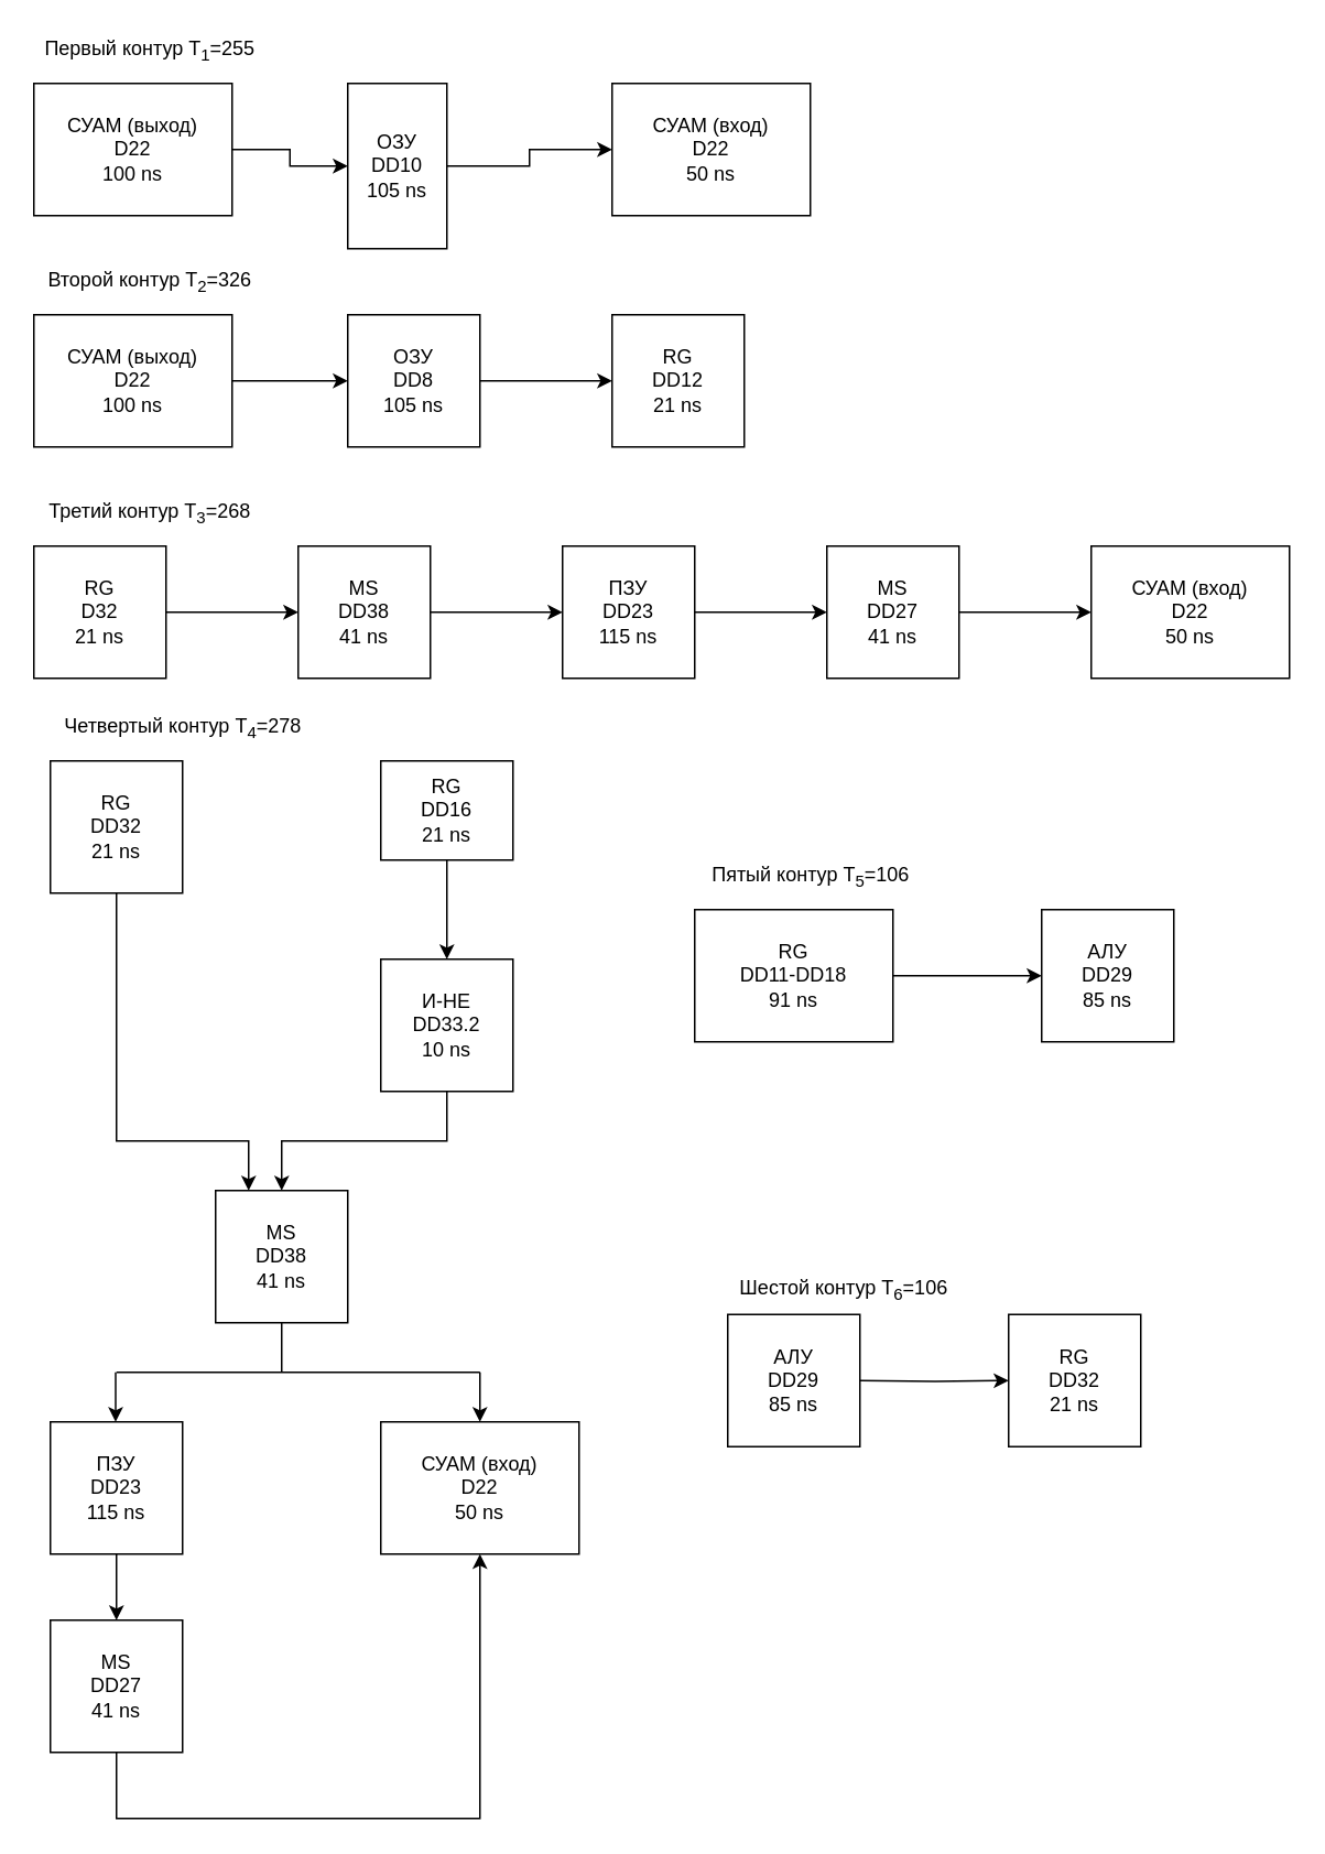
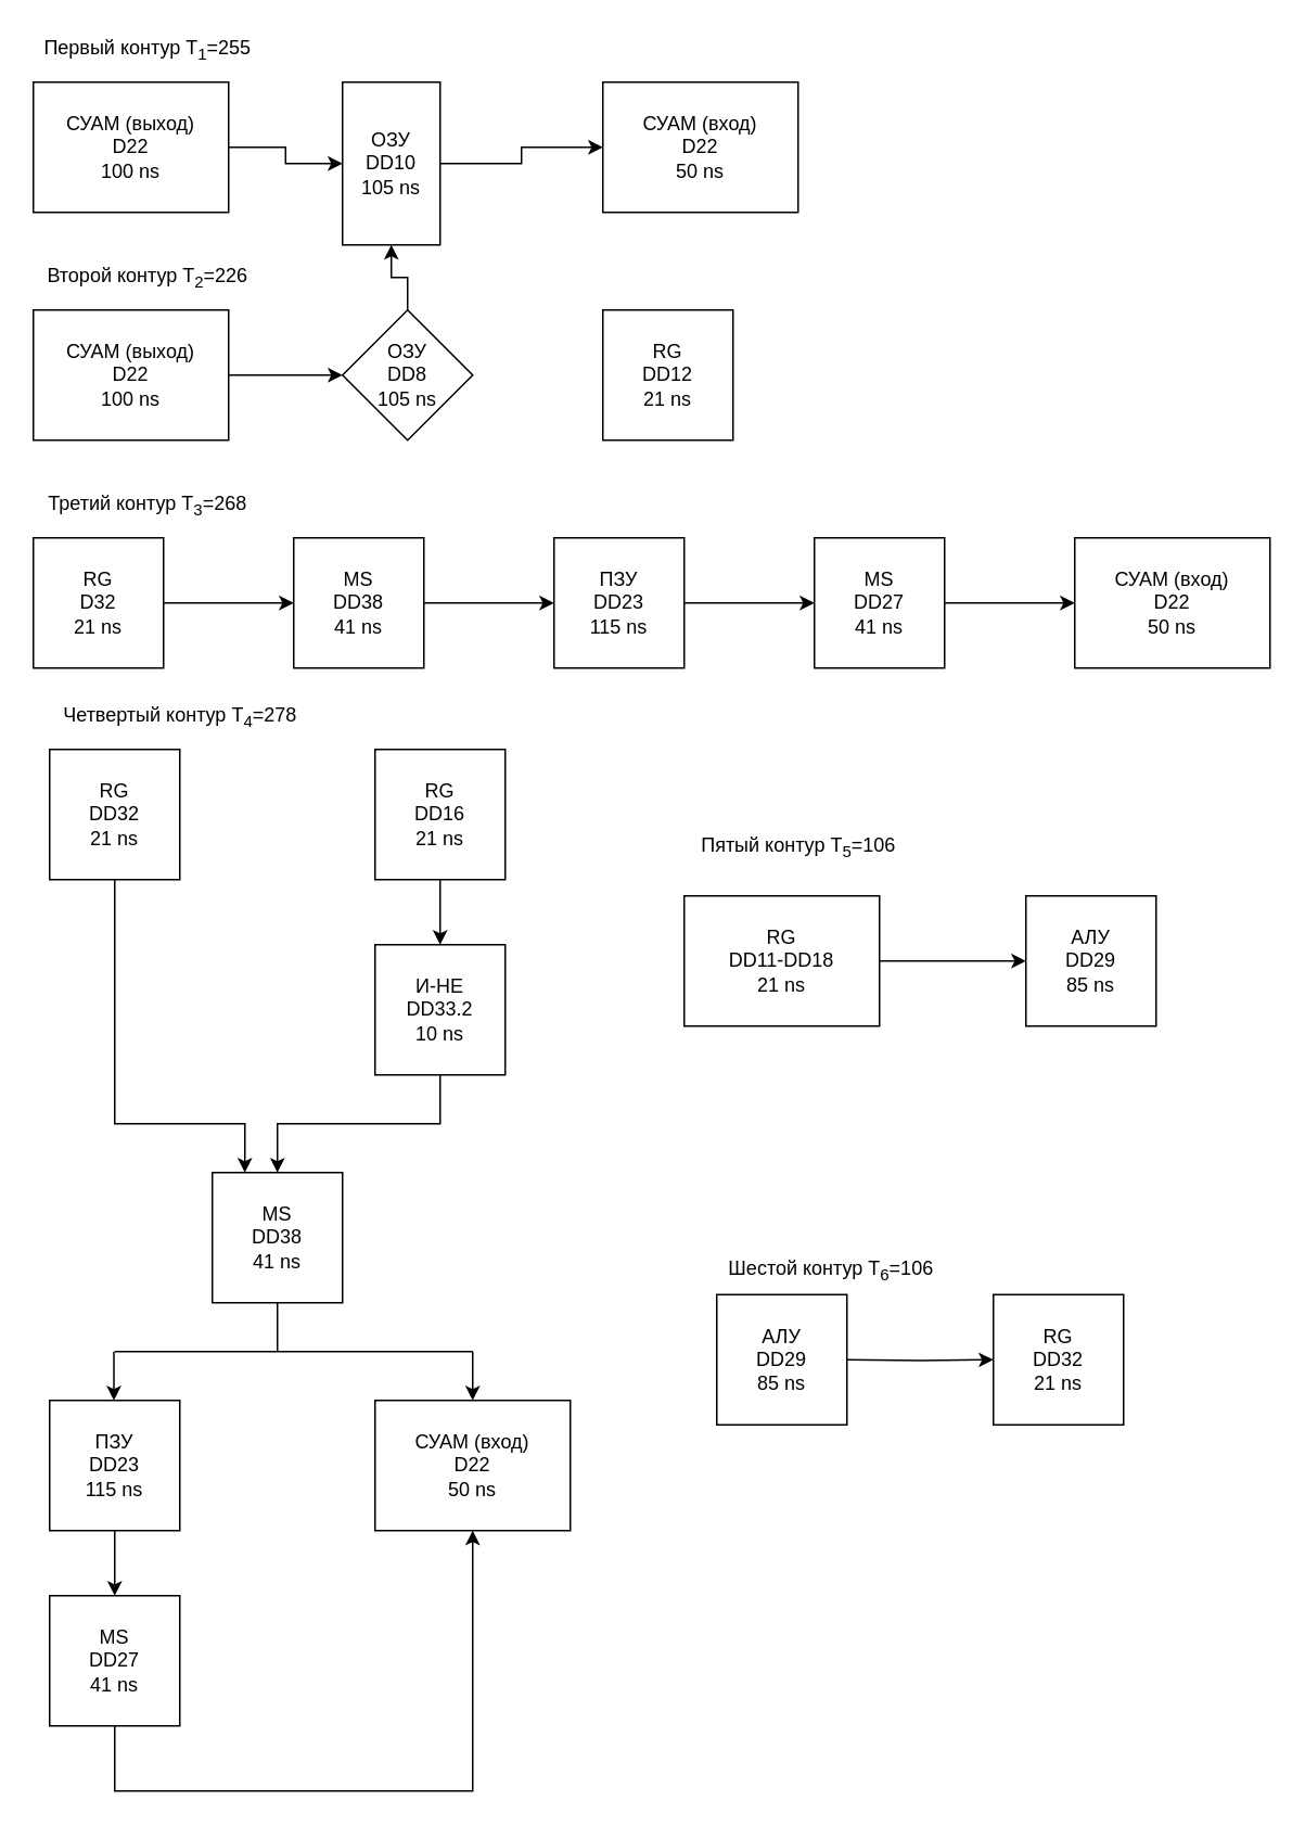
  <mxCell id="0" />
  <mxCell id="1" parent="0" />
  <mxCell id="2" value="" style="edgeStyle=orthogonalEdgeStyle;rounded=0;orthogonalLoop=1;jettySize=auto;html=1;" edge="1" parent="1" source="3" target="17"><mxGeometry relative="1" as="geometry" /></mxCell>
  <mxCell id="3" value="&lt;div&gt;ОЗУ&lt;/div&gt;&lt;div&gt;DD10&lt;/div&gt;&lt;div&gt;105 ns&lt;br&gt;&lt;/div&gt;" style="whiteSpace=wrap;html=1;aspect=fixed;" vertex="1" parent="1"><mxGeometry x="210" y="50" width="60" height="100" as="geometry" /></mxCell>
- <mxCell id="4" value="" style="edgeStyle=orthogonalEdgeStyle;rounded=0;orthogonalLoop=1;jettySize=auto;html=1;" edge="1" parent="1" source="5" target="6"><mxGeometry relative="1" as="geometry" /></mxCell>
- <mxCell id="5" value="&lt;div&gt;ОЗУ&lt;/div&gt;&lt;div&gt;DD8&lt;/div&gt;&lt;div&gt;105 ns&lt;br&gt;&lt;/div&gt;" style="whiteSpace=wrap;html=1;aspect=fixed;" vertex="1" parent="1"><mxGeometry x="210" y="190" width="80" height="80" as="geometry" /></mxCell>
+ <mxCell id="4" value="" style="edgeStyle=orthogonalEdgeStyle;rounded=0;orthogonalLoop=1;jettySize=auto;html=1;" edge="1" parent="1" source="5" target="3"><mxGeometry relative="1" as="geometry" /></mxCell>
+ <mxCell id="5" value="&lt;div&gt;ОЗУ&lt;/div&gt;&lt;div&gt;DD8&lt;/div&gt;&lt;div&gt;105 ns&lt;br&gt;&lt;/div&gt;" style="rhombus;whiteSpace=wrap;html=1;aspect=fixed;" vertex="1" parent="1"><mxGeometry x="210" y="190" width="80" height="80" as="geometry" /></mxCell>
  <mxCell id="6" value="&lt;div&gt;RG&lt;br&gt;&lt;/div&gt;&lt;div&gt;DD12&lt;/div&gt;&lt;div&gt;21 ns&lt;br&gt;&lt;/div&gt;" style="whiteSpace=wrap;html=1;aspect=fixed;" vertex="1" parent="1"><mxGeometry x="370" y="190" width="80" height="80" as="geometry" /></mxCell>
  <mxCell id="7" value="" style="edgeStyle=orthogonalEdgeStyle;rounded=0;orthogonalLoop=1;jettySize=auto;html=1;" edge="1" parent="1" source="8" target="10"><mxGeometry relative="1" as="geometry" /></mxCell>
  <mxCell id="8" value="&lt;div&gt;RG&lt;br&gt;&lt;/div&gt;&lt;div&gt;D32&lt;/div&gt;&lt;div&gt;21 ns&lt;br&gt;&lt;/div&gt;" style="whiteSpace=wrap;html=1;aspect=fixed;" vertex="1" parent="1"><mxGeometry x="20" y="330" width="80" height="80" as="geometry" /></mxCell>
  <mxCell id="9" value="" style="edgeStyle=orthogonalEdgeStyle;rounded=0;orthogonalLoop=1;jettySize=auto;html=1;" edge="1" parent="1" source="10" target="12"><mxGeometry relative="1" as="geometry" /></mxCell>
  <mxCell id="10" value="&lt;div&gt;MS&lt;/div&gt;&lt;div&gt;DD38&lt;/div&gt;&lt;div&gt;41 ns&lt;br&gt;&lt;/div&gt;" style="whiteSpace=wrap;html=1;aspect=fixed;" vertex="1" parent="1"><mxGeometry x="180" y="330" width="80" height="80" as="geometry" /></mxCell>
  <mxCell id="11" value="" style="edgeStyle=orthogonalEdgeStyle;rounded=0;orthogonalLoop=1;jettySize=auto;html=1;" edge="1" parent="1" source="12" target="14"><mxGeometry relative="1" as="geometry" /></mxCell>
  <mxCell id="12" value="&lt;div&gt;ПЗУ&lt;br&gt;&lt;/div&gt;&lt;div&gt;DD23&lt;/div&gt;&lt;div&gt;115 ns&lt;br&gt;&lt;/div&gt;" style="whiteSpace=wrap;html=1;aspect=fixed;" vertex="1" parent="1"><mxGeometry x="340" y="330" width="80" height="80" as="geometry" /></mxCell>
  <mxCell id="13" value="" style="edgeStyle=orthogonalEdgeStyle;rounded=0;orthogonalLoop=1;jettySize=auto;html=1;" edge="1" parent="1" source="14" target="20"><mxGeometry relative="1" as="geometry" /></mxCell>
  <mxCell id="14" value="&lt;div&gt;MS&lt;/div&gt;&lt;div&gt;DD27&lt;/div&gt;&lt;div&gt;41 ns&lt;br&gt;&lt;/div&gt;" style="whiteSpace=wrap;html=1;aspect=fixed;" vertex="1" parent="1"><mxGeometry x="500" y="330" width="80" height="80" as="geometry" /></mxCell>
  <mxCell id="15" value="" style="edgeStyle=orthogonalEdgeStyle;rounded=0;orthogonalLoop=1;jettySize=auto;html=1;" edge="1" parent="1" source="16" target="3"><mxGeometry relative="1" as="geometry" /></mxCell>
  <mxCell id="16" value="&lt;div&gt;СУАМ (выход)&lt;/div&gt;&lt;div&gt;D22&lt;/div&gt;&lt;div&gt;100 ns&lt;br&gt;&lt;/div&gt;" style="rounded=0;whiteSpace=wrap;html=1;" vertex="1" parent="1"><mxGeometry x="20" y="50" width="120" height="80" as="geometry" /></mxCell>
  <mxCell id="17" value="&lt;div&gt;СУАМ (вход)&lt;/div&gt;&lt;div&gt;D22&lt;/div&gt;&lt;div&gt;50 ns&lt;br&gt;&lt;/div&gt;" style="rounded=0;whiteSpace=wrap;html=1;" vertex="1" parent="1"><mxGeometry x="370" y="50" width="120" height="80" as="geometry" /></mxCell>
  <mxCell id="18" value="" style="edgeStyle=orthogonalEdgeStyle;rounded=0;orthogonalLoop=1;jettySize=auto;html=1;" edge="1" parent="1" source="19" target="5"><mxGeometry relative="1" as="geometry" /></mxCell>
  <mxCell id="19" value="&lt;div&gt;СУАМ (выход)&lt;/div&gt;&lt;div&gt;D22&lt;/div&gt;&lt;div&gt;100 ns&lt;br&gt;&lt;/div&gt;" style="rounded=0;whiteSpace=wrap;html=1;" vertex="1" parent="1"><mxGeometry x="20" y="190" width="120" height="80" as="geometry" /></mxCell>
  <mxCell id="20" value="&lt;div&gt;СУАМ (вход)&lt;/div&gt;&lt;div&gt;D22&lt;/div&gt;&lt;div&gt;50 ns&lt;br&gt;&lt;/div&gt;" style="rounded=0;whiteSpace=wrap;html=1;" vertex="1" parent="1"><mxGeometry x="660" y="330" width="120" height="80" as="geometry" /></mxCell>
  <mxCell id="21" value="&lt;div&gt;RG&lt;br&gt;&lt;/div&gt;&lt;div&gt;DD32&lt;/div&gt;&lt;div&gt;21 ns&lt;br&gt;&lt;/div&gt;" style="whiteSpace=wrap;html=1;aspect=fixed;" vertex="1" parent="1"><mxGeometry x="30" y="460" width="80" height="80" as="geometry" /></mxCell>
  <mxCell id="22" value="" style="edgeStyle=orthogonalEdgeStyle;rounded=0;orthogonalLoop=1;jettySize=auto;html=1;" edge="1" parent="1" source="23" target="25"><mxGeometry relative="1" as="geometry" /></mxCell>
- <mxCell id="23" value="&lt;div&gt;RG&lt;br&gt;&lt;/div&gt;&lt;div&gt;DD16&lt;/div&gt;&lt;div&gt;21 ns&lt;br&gt;&lt;/div&gt;" style="whiteSpace=wrap;html=1;aspect=fixed;" vertex="1" parent="1"><mxGeometry x="230" y="460" width="80" height="60" as="geometry" /></mxCell>
+ <mxCell id="23" value="&lt;div&gt;RG&lt;br&gt;&lt;/div&gt;&lt;div&gt;DD16&lt;/div&gt;&lt;div&gt;21 ns&lt;br&gt;&lt;/div&gt;" style="whiteSpace=wrap;html=1;aspect=fixed;" vertex="1" parent="1"><mxGeometry x="230" y="460" width="80" height="80" as="geometry" /></mxCell>
  <mxCell id="24" style="edgeStyle=orthogonalEdgeStyle;rounded=0;orthogonalLoop=1;jettySize=auto;html=1;exitX=0.5;exitY=1;exitDx=0;exitDy=0;entryX=0.5;entryY=0;entryDx=0;entryDy=0;" edge="1" parent="1" source="25" target="26"><mxGeometry relative="1" as="geometry" /></mxCell>
  <mxCell id="25" value="&lt;div&gt;И-НЕ&lt;br&gt;&lt;/div&gt;&lt;div&gt;DD33.2&lt;/div&gt;&lt;div&gt;10 ns&lt;br&gt;&lt;/div&gt;" style="whiteSpace=wrap;html=1;aspect=fixed;" vertex="1" parent="1"><mxGeometry x="230" y="580" width="80" height="80" as="geometry" /></mxCell>
  <mxCell id="26" value="&lt;div&gt;MS&lt;br&gt;&lt;/div&gt;&lt;div&gt;DD38&lt;/div&gt;&lt;div&gt;41 ns&lt;br&gt;&lt;/div&gt;" style="whiteSpace=wrap;html=1;aspect=fixed;" vertex="1" parent="1"><mxGeometry x="130" y="720" width="80" height="80" as="geometry" /></mxCell>
  <mxCell id="27" value="" style="edgeStyle=orthogonalEdgeStyle;rounded=0;orthogonalLoop=1;jettySize=auto;html=1;" edge="1" parent="1" source="28" target="29"><mxGeometry relative="1" as="geometry" /></mxCell>
  <mxCell id="28" value="&lt;div&gt;ПЗУ&lt;br&gt;&lt;/div&gt;&lt;div&gt;DD23&lt;/div&gt;&lt;div&gt;115 ns&lt;br&gt;&lt;/div&gt;" style="whiteSpace=wrap;html=1;aspect=fixed;" vertex="1" parent="1"><mxGeometry x="30" y="860" width="80" height="80" as="geometry" /></mxCell>
  <mxCell id="29" value="&lt;div&gt;MS&lt;/div&gt;&lt;div&gt;DD27&lt;/div&gt;&lt;div&gt;41 ns&lt;br&gt;&lt;/div&gt;" style="whiteSpace=wrap;html=1;aspect=fixed;" vertex="1" parent="1"><mxGeometry x="30" y="980" width="80" height="80" as="geometry" /></mxCell>
  <mxCell id="30" value="&lt;div&gt;СУАМ (вход)&lt;/div&gt;&lt;div&gt;D22&lt;/div&gt;&lt;div&gt;50 ns&lt;br&gt;&lt;/div&gt;" style="rounded=0;whiteSpace=wrap;html=1;" vertex="1" parent="1"><mxGeometry x="230" y="860" width="120" height="80" as="geometry" /></mxCell>
  <mxCell id="31" value="" style="endArrow=classic;html=1;rounded=0;exitX=0.5;exitY=1;exitDx=0;exitDy=0;entryX=0.25;entryY=0;entryDx=0;entryDy=0;" edge="1" parent="1" source="21" target="26"><mxGeometry width="50" height="50" relative="1" as="geometry"><mxPoint x="380" y="760" as="sourcePoint" /><mxPoint x="150" y="710" as="targetPoint" /><Array as="points"><mxPoint x="70" y="690" /><mxPoint x="150" y="690" /></Array></mxGeometry></mxCell>
  <mxCell id="32" value="" style="endArrow=none;html=1;rounded=0;" edge="1" parent="1"><mxGeometry width="50" height="50" relative="1" as="geometry"><mxPoint x="70" y="830" as="sourcePoint" /><mxPoint x="290" y="830" as="targetPoint" /></mxGeometry></mxCell>
  <mxCell id="33" value="" style="endArrow=none;html=1;rounded=0;entryX=0.5;entryY=1;entryDx=0;entryDy=0;" edge="1" parent="1" target="26"><mxGeometry width="50" height="50" relative="1" as="geometry"><mxPoint x="170" y="830" as="sourcePoint" /><mxPoint x="430" y="780" as="targetPoint" /></mxGeometry></mxCell>
  <mxCell id="34" value="" style="endArrow=classic;html=1;rounded=0;entryX=0.5;entryY=0;entryDx=0;entryDy=0;" edge="1" parent="1" target="30"><mxGeometry width="50" height="50" relative="1" as="geometry"><mxPoint x="290" y="830" as="sourcePoint" /><mxPoint x="430" y="780" as="targetPoint" /></mxGeometry></mxCell>
  <mxCell id="35" value="" style="endArrow=classic;html=1;rounded=0;entryX=0.5;entryY=0;entryDx=0;entryDy=0;" edge="1" parent="1"><mxGeometry width="50" height="50" relative="1" as="geometry"><mxPoint x="69.5" y="830" as="sourcePoint" /><mxPoint x="69.5" y="860" as="targetPoint" /></mxGeometry></mxCell>
  <mxCell id="36" value="" style="endArrow=classic;html=1;rounded=0;exitX=0.5;exitY=1;exitDx=0;exitDy=0;" edge="1" parent="1" source="29"><mxGeometry width="50" height="50" relative="1" as="geometry"><mxPoint x="380" y="910" as="sourcePoint" /><mxPoint x="290" y="940" as="targetPoint" /><Array as="points"><mxPoint x="70" y="1100" /><mxPoint x="290" y="1100" /></Array></mxGeometry></mxCell>
  <mxCell id="37" value="&lt;div&gt;АЛУ&lt;br&gt;&lt;/div&gt;&lt;div&gt;DD29&lt;/div&gt;&lt;div&gt;85 ns&lt;br&gt;&lt;/div&gt;" style="whiteSpace=wrap;html=1;aspect=fixed;" vertex="1" parent="1"><mxGeometry x="630" y="550" width="80" height="80" as="geometry" /></mxCell>
  <mxCell id="38" value="" style="edgeStyle=orthogonalEdgeStyle;rounded=0;orthogonalLoop=1;jettySize=auto;html=1;" edge="1" parent="1" source="39" target="37"><mxGeometry relative="1" as="geometry" /></mxCell>
- <mxCell id="39" value="&lt;div&gt;RG&lt;br&gt;&lt;/div&gt;&lt;div&gt;DD11-DD18&lt;/div&gt;&lt;div&gt;91 ns&lt;br&gt;&lt;/div&gt;" style="rounded=0;whiteSpace=wrap;html=1;" vertex="1" parent="1"><mxGeometry x="420" y="550" width="120" height="80" as="geometry" /></mxCell>
+ <mxCell id="39" value="&lt;div&gt;RG&lt;br&gt;&lt;/div&gt;&lt;div&gt;DD11-DD18&lt;/div&gt;&lt;div&gt;21 ns&lt;br&gt;&lt;/div&gt;" style="rounded=0;whiteSpace=wrap;html=1;" vertex="1" parent="1"><mxGeometry x="420" y="550" width="120" height="80" as="geometry" /></mxCell>
  <mxCell id="40" value="&lt;div&gt;RG&lt;br&gt;&lt;/div&gt;&lt;div&gt;DD32&lt;/div&gt;&lt;div&gt;21 ns&lt;br&gt;&lt;/div&gt;" style="whiteSpace=wrap;html=1;aspect=fixed;" vertex="1" parent="1"><mxGeometry x="610" y="795" width="80" height="80" as="geometry" /></mxCell>
  <mxCell id="41" value="" style="edgeStyle=orthogonalEdgeStyle;rounded=0;orthogonalLoop=1;jettySize=auto;html=1;" edge="1" parent="1" target="40"><mxGeometry relative="1" as="geometry"><mxPoint x="520" y="835" as="sourcePoint" /></mxGeometry></mxCell>
  <mxCell id="42" value="&lt;div&gt;АЛУ&lt;br&gt;&lt;/div&gt;&lt;div&gt;DD29&lt;/div&gt;&lt;div&gt;85 ns&lt;br&gt;&lt;/div&gt;" style="whiteSpace=wrap;html=1;aspect=fixed;" vertex="1" parent="1"><mxGeometry x="440" y="795" width="80" height="80" as="geometry" /></mxCell>
  <mxCell id="43" value="Первый контур T&lt;sub&gt;1&lt;/sub&gt;=255" style="text;html=1;align=center;verticalAlign=middle;resizable=0;points=[];autosize=1;strokeColor=none;fillColor=none;" vertex="1" parent="1"><mxGeometry x="20" y="20" width="140" height="20" as="geometry" /></mxCell>
- <mxCell id="44" value="Второй контур T&lt;sub&gt;2&lt;/sub&gt;=326" style="text;html=1;align=center;verticalAlign=middle;resizable=0;points=[];autosize=1;strokeColor=none;fillColor=none;" vertex="1" parent="1"><mxGeometry x="20" y="160" width="140" height="20" as="geometry" /></mxCell>
+ <mxCell id="44" value="Второй контур T&lt;sub&gt;2&lt;/sub&gt;=226" style="text;html=1;align=center;verticalAlign=middle;resizable=0;points=[];autosize=1;strokeColor=none;fillColor=none;" vertex="1" parent="1"><mxGeometry x="20" y="160" width="140" height="20" as="geometry" /></mxCell>
  <mxCell id="45" value="Третий контур T&lt;sub&gt;3&lt;/sub&gt;=268" style="text;html=1;align=center;verticalAlign=middle;resizable=0;points=[];autosize=1;strokeColor=none;fillColor=none;" vertex="1" parent="1"><mxGeometry x="20" y="300" width="140" height="20" as="geometry" /></mxCell>
  <mxCell id="46" value="Четвертый контур T&lt;sub&gt;4&lt;/sub&gt;=278" style="text;html=1;align=center;verticalAlign=middle;resizable=0;points=[];autosize=1;strokeColor=none;fillColor=none;" vertex="1" parent="1"><mxGeometry x="30" y="430" width="160" height="20" as="geometry" /></mxCell>
- <mxCell id="47" value="Пятый контур T&lt;sub&gt;5&lt;/sub&gt;=106" style="text;html=1;align=center;verticalAlign=middle;resizable=0;points=[];autosize=1;strokeColor=none;fillColor=none;" vertex="1" parent="1"><mxGeometry x="420" y="520" width="140" height="20" as="geometry" /></mxCell>
+ <mxCell id="47" value="Пятый контур T&lt;sub&gt;5&lt;/sub&gt;=106" style="text;html=1;align=center;verticalAlign=middle;resizable=0;points=[];autosize=1;strokeColor=none;fillColor=none;" vertex="1" parent="1"><mxGeometry x="420" y="510" width="140" height="20" as="geometry" /></mxCell>
  <mxCell id="48" value="Шестой контур T&lt;sub&gt;6&lt;/sub&gt;=106" style="text;html=1;align=center;verticalAlign=middle;resizable=0;points=[];autosize=1;strokeColor=none;fillColor=none;" vertex="1" parent="1"><mxGeometry x="440" y="770" width="140" height="20" as="geometry" /></mxCell>
